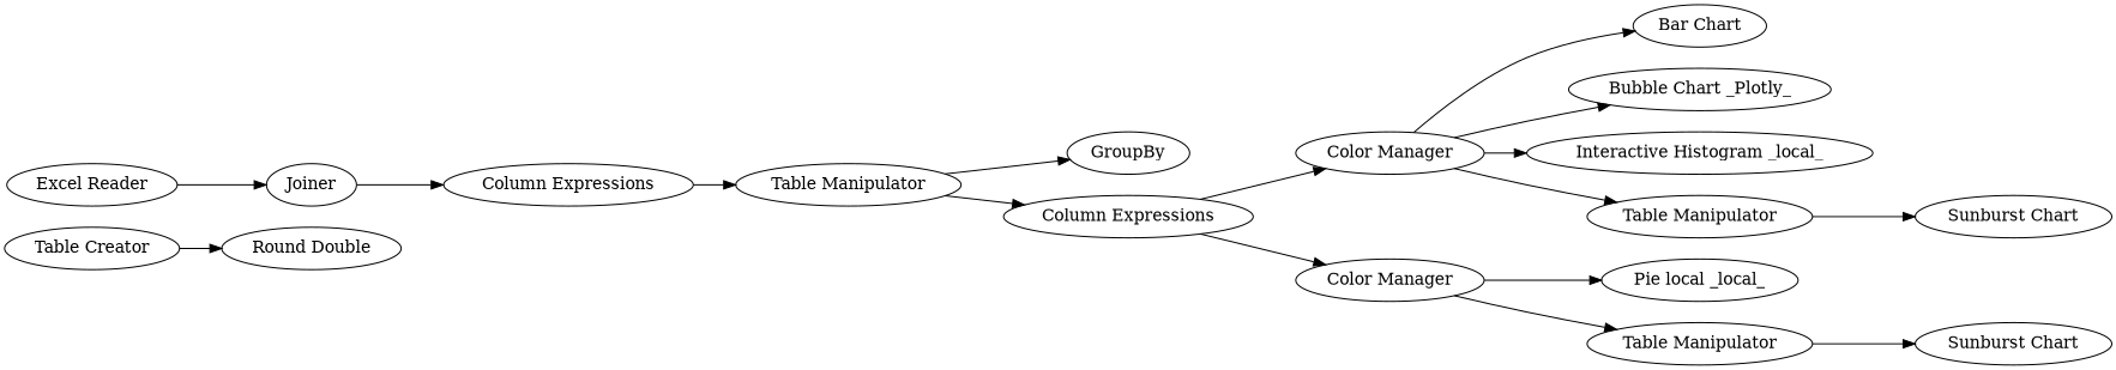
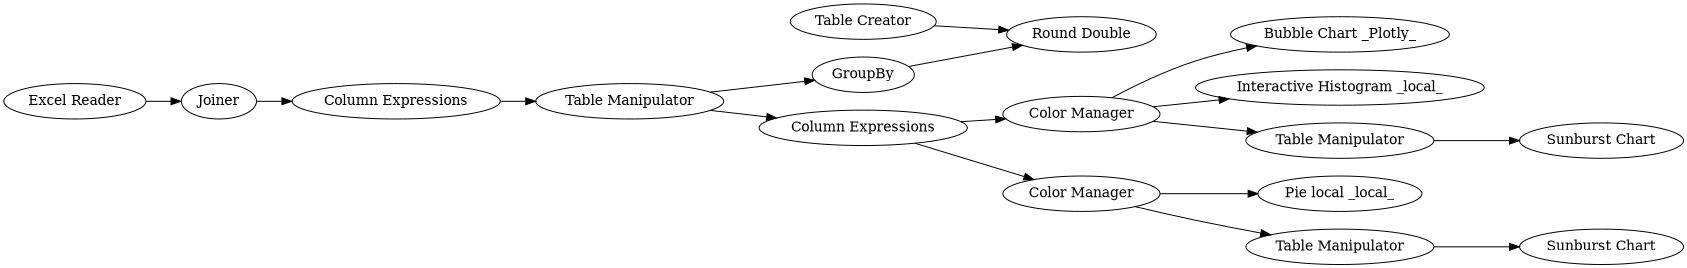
  digraph {
    rankdir=LR
    n1 [label="Table Creator"]
    n2 [label="Round Double"]
    n3 [label=Joiner]
    n4 [label="Column Expressions"]
    n5 [label="Table Manipulator"]
    n6 [label="Excel Reader"]
    n7 [label=GroupBy]
    n8 [label="Column Expressions"]
    n9 [label="Color Manager"]
    n10 [label="Color Manager"]
-   n11 [label="Bar Chart"]
    n12 [label="Bubble Chart _Plotly_"]
    n13 [label="Interactive Histogram _local_"]
    n14 [label="Table Manipulator"]
    n15 [label="Pie local _local_"]
    n16 [label="Table Manipulator"]
    n17 [label="Sunburst Chart"]
    n18 [label="Sunburst Chart"]
    n1 -> n2
    n3 -> n4
    n4 -> n5
    n5 -> n7
    n5 -> n8
    n6 -> n3
+   n7 -> n2
    n8 -> n9
    n8 -> n10
-   n9 -> n11
    n9 -> n12
    n9 -> n13
    n9 -> n14
    n10 -> n15
    n10 -> n16
    n14 -> n17
    n16 -> n18
  }
